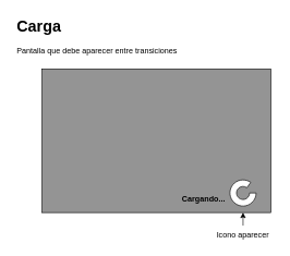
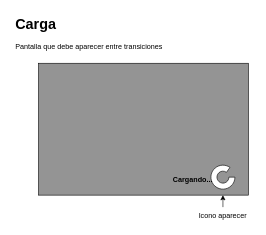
  <mxCell id="0" />
  <mxCell id="1" parent="0" />
  <mxCell id="2" value="" style="rounded=0;whiteSpace=wrap;html=1;fillColor=#949494;" parent="1" vertex="1"><mxGeometry x="63.5" y="105" width="350" height="220" as="geometry" /></mxCell>
  <mxCell id="3" value="&lt;h1&gt;Carga &lt;br&gt;&lt;/h1&gt;&lt;p&gt;Pantalla que debe aparecer entre transiciones&lt;br&gt;&lt;/p&gt;" style="text;html=1;strokeColor=none;fillColor=none;spacing=5;spacingTop=-20;whiteSpace=wrap;overflow=hidden;rounded=0;" vertex="1" parent="1"><mxGeometry x="20" y="20" width="267" height="120" as="geometry" /></mxCell>
  <mxCell id="4" value="" style="verticalLabelPosition=bottom;verticalAlign=top;html=1;shape=mxgraph.basic.partConcEllipse;startAngle=0.25;endAngle=0.1;arcWidth=0.5;strokeColor=#000000;fillColor=#FFFFFF;" vertex="1" parent="1"><mxGeometry x="351" y="275" width="40" height="40" as="geometry" /></mxCell>
- <mxCell id="5" value="&lt;b&gt;Cargando...&lt;/b&gt;" style="text;html=1;strokeColor=none;fillColor=none;align=center;verticalAlign=middle;whiteSpace=wrap;rounded=0;" vertex="1" parent="1"><mxGeometry x="291" y="295" width="40" height="20" as="geometry" /></mxCell>
+ <mxCell id="5" value="&lt;b&gt;Cargando...&lt;/b&gt;" style="text;html=1;strokeColor=none;fillColor=none;align=center;verticalAlign=middle;whiteSpace=wrap;rounded=0;" vertex="1" parent="1"><mxGeometry x="301" y="290" width="40" height="20" as="geometry" /></mxCell>
  <mxCell id="6" value="Icono aparecer" style="text;html=1;strokeColor=none;fillColor=none;align=center;verticalAlign=middle;whiteSpace=wrap;rounded=0;" vertex="1" parent="1"><mxGeometry x="321" y="350" width="100" height="20" as="geometry" /></mxCell>
  <mxCell id="7" value="" style="endArrow=classic;html=1;" edge="1" parent="1"><mxGeometry width="50" height="50" relative="1" as="geometry"><mxPoint x="371" y="345" as="sourcePoint" /><mxPoint x="371" y="325" as="targetPoint" /></mxGeometry></mxCell>
